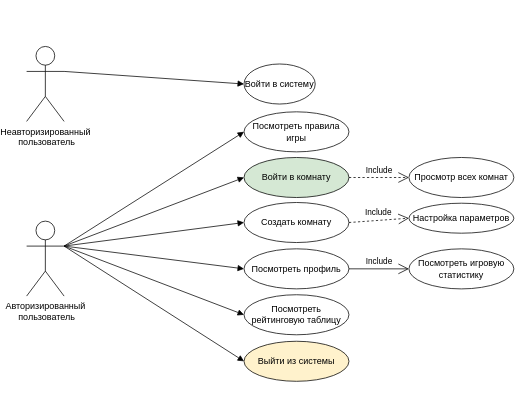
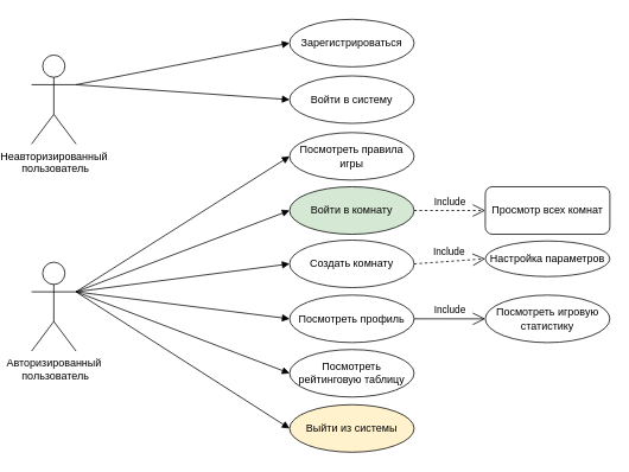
  <mxCell id="0" />
  <mxCell id="1" parent="0" />
  <mxCell id="2" value="Неавторизированный&lt;br&gt;&amp;nbsp;пользователь" style="shape=umlActor;verticalLabelPosition=bottom;labelBackgroundColor=#ffffff;verticalAlign=top;html=1;" parent="1" vertex="1"><mxGeometry x="20" y="61" width="50" height="100" as="geometry" /></mxCell>
  <mxCell id="3" value="" style="html=1;verticalAlign=bottom;endArrow=block;exitX=1;exitY=0.333;exitDx=0;exitDy=0;exitPerimeter=0;entryX=0;entryY=0.5;entryDx=0;entryDy=0;" parent="1" source="2" target="4" edge="1"><mxGeometry width="80" relative="1" as="geometry"><mxPoint x="40" y="391" as="sourcePoint" /><mxPoint x="120" y="391" as="targetPoint" /></mxGeometry></mxCell>
- <mxCell id="4" value="Войти в систему" style="ellipse;whiteSpace=wrap;html=1;" parent="1" vertex="1"><mxGeometry x="310" y="84.395" width="95" height="53.421" as="geometry" /></mxCell>
+ <mxCell id="4" value="Войти в систему" style="ellipse;whiteSpace=wrap;html=1;" parent="1" vertex="1"><mxGeometry x="310" y="84.395" width="140" height="53.421" as="geometry" /></mxCell>
+ <mxCell id="5" value="Зарегистрироваться" style="ellipse;whiteSpace=wrap;html=1;" vertex="1" parent="1"><mxGeometry x="310" y="20.816" width="140" height="53.421" as="geometry" /></mxCell>
  <mxCell id="6" value="Создать комнату" style="ellipse;whiteSpace=wrap;html=1;" vertex="1" parent="1"><mxGeometry x="310" y="269.158" width="140" height="53.421" as="geometry" /></mxCell>
  <mxCell id="7" value="Войти в комнату" style="ellipse;whiteSpace=wrap;html=1;fillColor=#d5e8d4;" vertex="1" parent="1"><mxGeometry x="310" y="209.105" width="140" height="53.421" as="geometry" /></mxCell>
  <mxCell id="8" value="Посмотреть правила игры" style="ellipse;whiteSpace=wrap;html=1;" vertex="1" parent="1"><mxGeometry x="310" y="148.211" width="140" height="53.421" as="geometry" /></mxCell>
  <mxCell id="9" value="Выйти из системы" style="ellipse;whiteSpace=wrap;html=1;fillColor=#fff2cc;" vertex="1" parent="1"><mxGeometry x="310" y="454.263" width="140" height="53.421" as="geometry" /></mxCell>
  <mxCell id="10" value="Посмотреть профиль" style="ellipse;whiteSpace=wrap;html=1;" vertex="1" parent="1"><mxGeometry x="310" y="330.947" width="140" height="53.421" as="geometry" /></mxCell>
- <mxCell id="11" value="Просмотр всех комнат" style="ellipse;whiteSpace=wrap;html=1;" vertex="1" parent="1"><mxGeometry x="530" y="209.105" width="140" height="53.421" as="geometry" /></mxCell>
+ <mxCell id="11" value="Просмотр всех комнат" style="whiteSpace=wrap;html=1;rounded=1;" vertex="1" parent="1"><mxGeometry x="530" y="209.105" width="140" height="53.421" as="geometry" /></mxCell>
  <mxCell id="12" value="Include" style="endArrow=open;endSize=12;dashed=1;html=1;exitX=1;exitY=0.5;exitDx=0;exitDy=0;entryX=0;entryY=0.5;entryDx=0;entryDy=0;" edge="1" parent="1" source="7" target="11"><mxGeometry y="10" width="160" relative="1" as="geometry"><mxPoint x="210" y="372" as="sourcePoint" /><mxPoint x="370" y="372" as="targetPoint" /><mxPoint as="offset" /></mxGeometry></mxCell>
  <mxCell id="13" value="Настройка параметров" style="ellipse;whiteSpace=wrap;html=1;" vertex="1" parent="1"><mxGeometry x="530" y="270.105" width="140" height="40" as="geometry" /></mxCell>
  <mxCell id="14" value="Include" style="endArrow=open;endSize=12;dashed=1;html=1;exitX=1;exitY=0.5;exitDx=0;exitDy=0;entryX=0;entryY=0.5;entryDx=0;entryDy=0;" edge="1" parent="1" source="6" target="13"><mxGeometry y="10" width="160" relative="1" as="geometry"><mxPoint x="200" y="291.816" as="sourcePoint" /><mxPoint x="280" y="291.816" as="targetPoint" /><mxPoint as="offset" /></mxGeometry></mxCell>
  <mxCell id="15" value="Посмотреть игровую статистику" style="ellipse;whiteSpace=wrap;html=1;" vertex="1" parent="1"><mxGeometry x="530" y="331" width="140" height="53.421" as="geometry" /></mxCell>
  <mxCell id="16" value="Include" style="endArrow=open;endSize=12;dashed=0;html=1;exitX=1;exitY=0.5;exitDx=0;exitDy=0;entryX=0;entryY=0.5;entryDx=0;entryDy=0;" edge="1" parent="1" source="10" target="15"><mxGeometry y="10" width="160" relative="1" as="geometry"><mxPoint x="200" y="320.816" as="sourcePoint" /><mxPoint x="280" y="320.816" as="targetPoint" /><mxPoint as="offset" /></mxGeometry></mxCell>
  <mxCell id="17" value="Посмотреть рейтинговую таблицу" style="ellipse;whiteSpace=wrap;html=1;" vertex="1" parent="1"><mxGeometry x="310" y="392.211" width="140" height="53.421" as="geometry" /></mxCell>
  <mxCell id="18" value="Авторизированный&lt;br&gt;&amp;nbsp;пользователь" style="shape=umlActor;verticalLabelPosition=bottom;labelBackgroundColor=#ffffff;verticalAlign=top;html=1;" vertex="1" parent="1"><mxGeometry x="20" y="294" width="50" height="100" as="geometry" /></mxCell>
  <mxCell id="19" value="" style="html=1;verticalAlign=bottom;endArrow=block;entryX=0;entryY=0.5;entryDx=0;entryDy=0;exitX=1;exitY=0.333;exitDx=0;exitDy=0;exitPerimeter=0;" edge="1" parent="1" source="18" target="7"><mxGeometry width="80" relative="1" as="geometry"><mxPoint x="150" y="392.833" as="sourcePoint" /><mxPoint x="340" y="472.263" as="targetPoint" /></mxGeometry></mxCell>
  <mxCell id="20" value="" style="html=1;verticalAlign=bottom;endArrow=block;entryX=0;entryY=0.5;entryDx=0;entryDy=0;exitX=1;exitY=0.333;exitDx=0;exitDy=0;exitPerimeter=0;" edge="1" parent="1" source="18" target="6"><mxGeometry width="80" relative="1" as="geometry"><mxPoint x="115" y="471.833" as="sourcePoint" /><mxPoint x="305" y="382.316" as="targetPoint" /></mxGeometry></mxCell>
  <mxCell id="21" value="" style="html=1;verticalAlign=bottom;endArrow=block;entryX=0;entryY=0.5;entryDx=0;entryDy=0;exitX=1;exitY=0.333;exitDx=0;exitDy=0;exitPerimeter=0;" edge="1" parent="1" source="18" target="8"><mxGeometry width="80" relative="1" as="geometry"><mxPoint x="60" y="651.333" as="sourcePoint" /><mxPoint x="250" y="561.816" as="targetPoint" /></mxGeometry></mxCell>
  <mxCell id="22" value="" style="html=1;verticalAlign=bottom;endArrow=block;entryX=0;entryY=0.5;entryDx=0;entryDy=0;exitX=1;exitY=0.333;exitDx=0;exitDy=0;exitPerimeter=0;" edge="1" parent="1" source="18" target="9"><mxGeometry width="80" relative="1" as="geometry"><mxPoint x="40" y="699.333" as="sourcePoint" /><mxPoint x="240" y="651.921" as="targetPoint" /></mxGeometry></mxCell>
  <mxCell id="23" value="" style="html=1;verticalAlign=bottom;endArrow=block;entryX=0;entryY=0.5;entryDx=0;entryDy=0;exitX=1;exitY=0.333;exitDx=0;exitDy=0;exitPerimeter=0;" edge="1" parent="1" source="18" target="17"><mxGeometry width="80" relative="1" as="geometry"><mxPoint x="70" y="591.833" as="sourcePoint" /><mxPoint x="270" y="675.974" as="targetPoint" /></mxGeometry></mxCell>
  <mxCell id="24" value="" style="html=1;verticalAlign=bottom;endArrow=block;entryX=0;entryY=0.5;entryDx=0;entryDy=0;exitX=1;exitY=0.333;exitDx=0;exitDy=0;exitPerimeter=0;" edge="1" parent="1" source="18" target="10"><mxGeometry width="80" relative="1" as="geometry"><mxPoint x="140" y="435.333" as="sourcePoint" /><mxPoint x="340" y="418.868" as="targetPoint" /></mxGeometry></mxCell>
+ <mxCell id="25" value="" style="html=1;verticalAlign=bottom;endArrow=block;exitX=1;exitY=0.333;exitDx=0;exitDy=0;exitPerimeter=0;entryX=0;entryY=0.5;entryDx=0;entryDy=0;" edge="1" parent="1" source="2" target="5"><mxGeometry width="80" relative="1" as="geometry"><mxPoint x="80" y="30.833" as="sourcePoint" /><mxPoint x="340" y="91.105" as="targetPoint" /></mxGeometry></mxCell>
